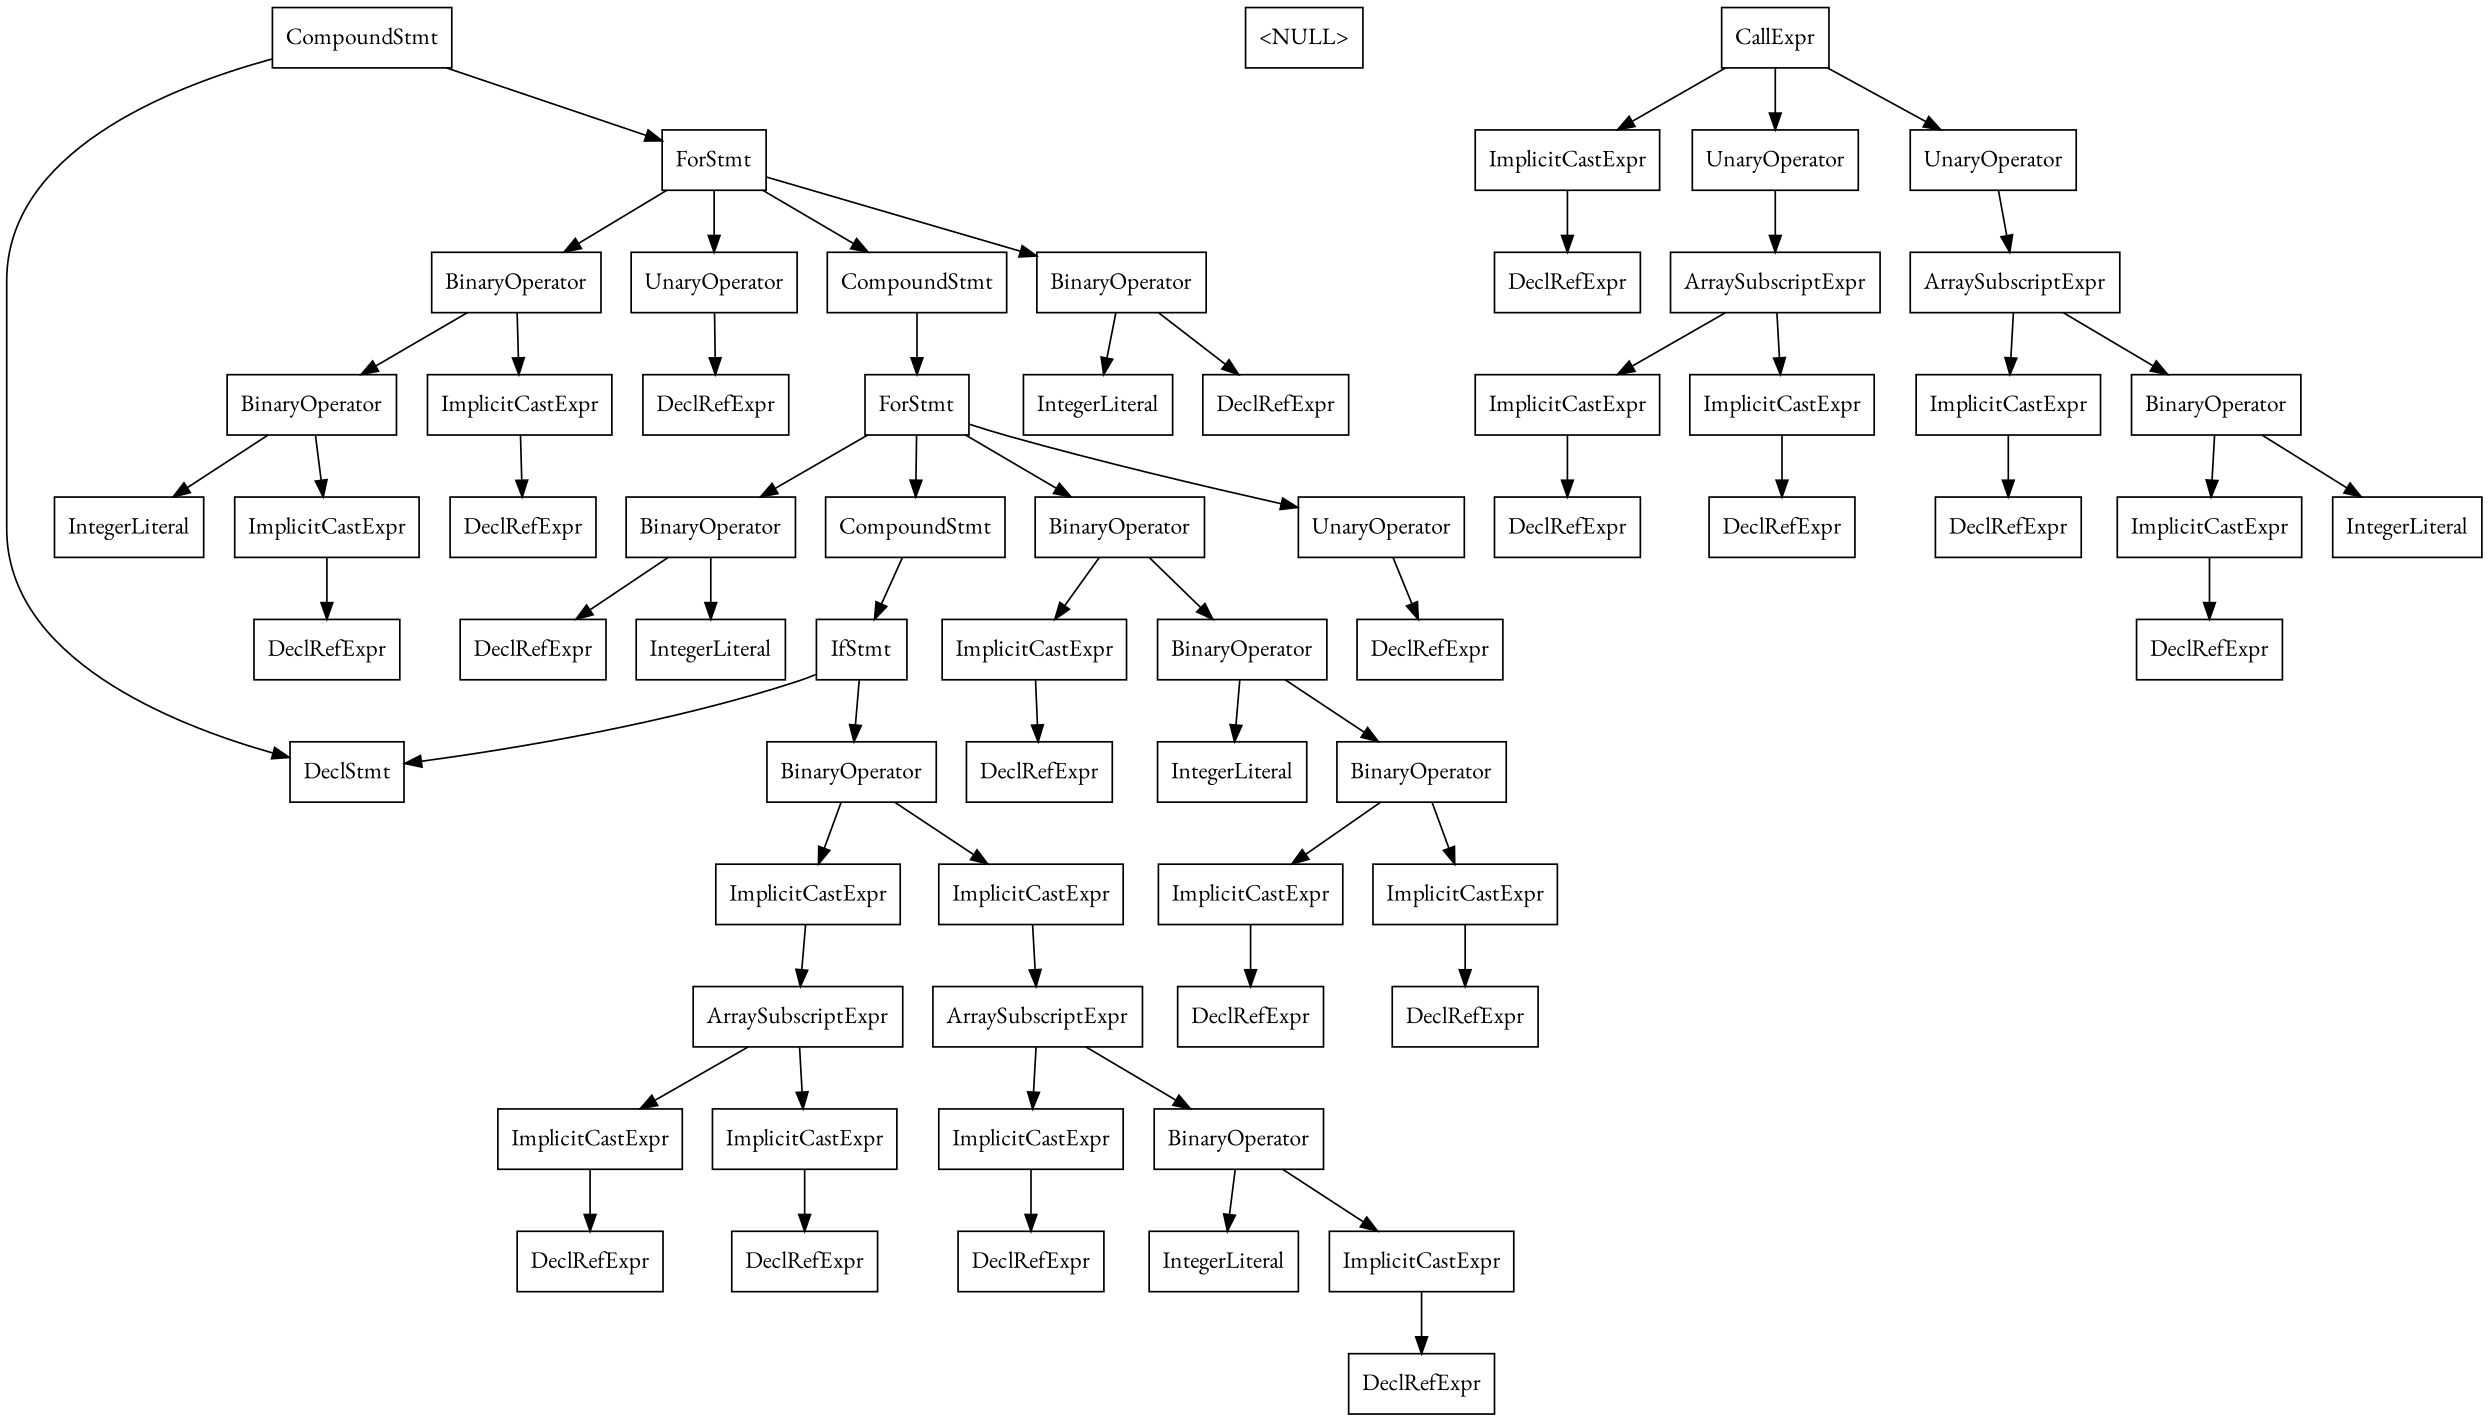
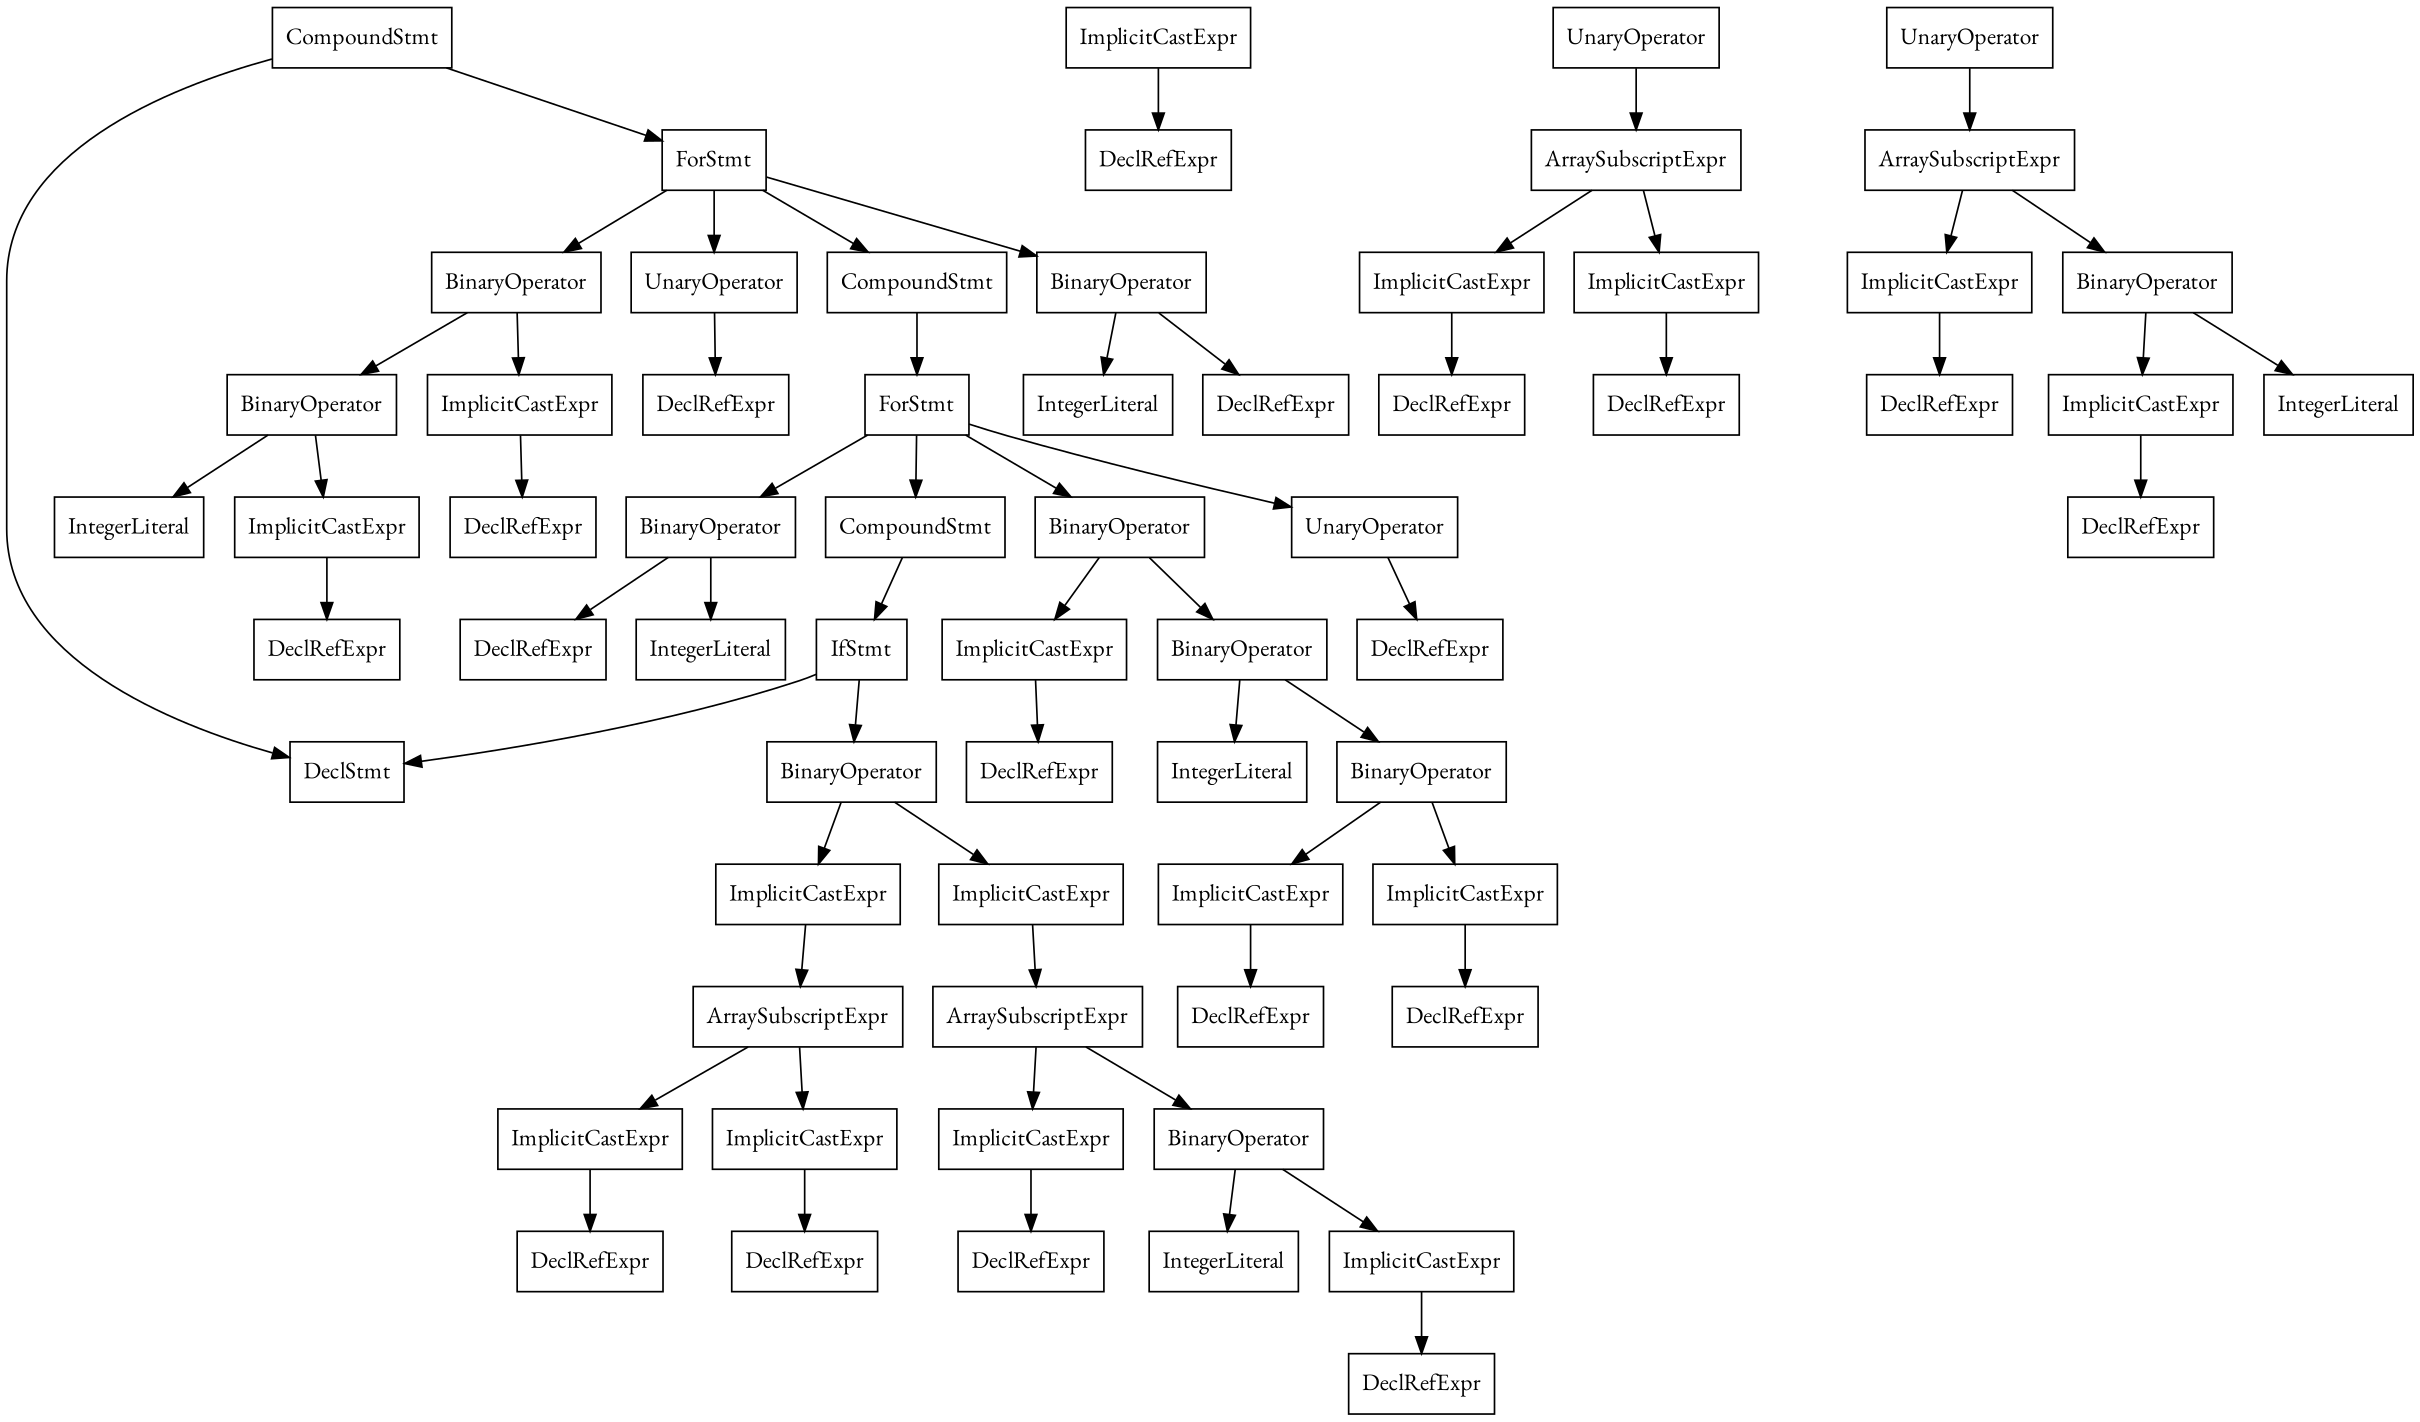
  digraph {
    fontname="EB Garamond"
    node [fontname="EB Garamond" shape=record]
    edge [fontname="EB Garamond"]
    n1 [label="{CompoundStmt}"]
    n2 [label="{DeclStmt}"]
    n3 [label="{ForStmt}"]
    n4 [label="{BinaryOperator}"]
    n5 [label="{BinaryOperator}"]
    n6 [label="{UnaryOperator}"]
    n7 [label="{CompoundStmt}"]
    n8 [label="{DeclRefExpr}"]
    n9 [label="{IntegerLiteral}"]
    n10 [label="{ImplicitCastExpr}"]
    n11 [label="{BinaryOperator}"]
    n12 [label="{DeclRefExpr}"]
    n13 [label="{ForStmt}"]
    n14 [label="{DeclRefExpr}"]
    n15 [label="{ImplicitCastExpr}"]
    n16 [label="{IntegerLiteral}"]
    n17 [label="{BinaryOperator}"]
    n18 [label="{BinaryOperator}"]
    n19 [label="{UnaryOperator}"]
    n20 [label="{CompoundStmt}"]
-   n21 [label="{\<NULL\>}"]
    n22 [label="{DeclRefExpr}"]
    n23 [label="{DeclRefExpr}"]
    n24 [label="{IntegerLiteral}"]
    n25 [label="{ImplicitCastExpr}"]
    n26 [label="{BinaryOperator}"]
    n27 [label="{DeclRefExpr}"]
    n28 [label="{IfStmt}"]
    n29 [label="{DeclRefExpr}"]
    n30 [label="{BinaryOperator}"]
    n31 [label="{IntegerLiteral}"]
    n32 [label="{BinaryOperator}"]
    n33 [label="{ImplicitCastExpr}"]
    n34 [label="{ImplicitCastExpr}"]
    n35 [label="{DeclRefExpr}"]
    n36 [label="{DeclRefExpr}"]
    n37 [label="{ImplicitCastExpr}"]
    n38 [label="{ImplicitCastExpr}"]
-   n39 [label="{CallExpr}"]
    n40 [label="{ImplicitCastExpr}"]
    n41 [label="{UnaryOperator}"]
    n42 [label="{UnaryOperator}"]
    n43 [label="{ArraySubscriptExpr}"]
    n44 [label="{ArraySubscriptExpr}"]
    n45 [label="{DeclRefExpr}"]
    n46 [label="{ArraySubscriptExpr}"]
    n47 [label="{ArraySubscriptExpr}"]
    n48 [label="{ImplicitCastExpr}"]
    n49 [label="{ImplicitCastExpr}"]
    n50 [label="{ImplicitCastExpr}"]
    n51 [label="{BinaryOperator}"]
    n52 [label="{DeclRefExpr}"]
    n53 [label="{DeclRefExpr}"]
    n54 [label="{DeclRefExpr}"]
    n55 [label="{ImplicitCastExpr}"]
    n56 [label="{IntegerLiteral}"]
    n57 [label="{DeclRefExpr}"]
    n58 [label="{ImplicitCastExpr}"]
    n59 [label="{ImplicitCastExpr}"]
    n60 [label="{ImplicitCastExpr}"]
    n61 [label="{BinaryOperator}"]
    n62 [label="{DeclRefExpr}"]
    n63 [label="{DeclRefExpr}"]
    n64 [label="{DeclRefExpr}"]
    n65 [label="{ImplicitCastExpr}"]
    n66 [label="{IntegerLiteral}"]
    n67 [label="{DeclRefExpr}"]
    n1 -> n2
    n1 -> n3
    n3 -> n4
    n3 -> n5
    n3 -> n6
    n3 -> n7
    n4 -> n8
    n4 -> n9
    n5 -> n10
    n5 -> n11
    n6 -> n12
    n7 -> n13
    n10 -> n14
    n11 -> n15
    n11 -> n16
    n13 -> n17
    n13 -> n18
    n13 -> n19
    n13 -> n20
    n15 -> n22
    n17 -> n23
    n17 -> n24
    n18 -> n25
    n18 -> n26
    n19 -> n27
    n20 -> n28
    n25 -> n29
    n26 -> n30
    n26 -> n31
    n28 -> n2
    n28 -> n32
    n30 -> n33
    n30 -> n34
    n32 -> n37
    n32 -> n38
    n33 -> n35
    n34 -> n36
    n37 -> n43
    n38 -> n44
-   n39 -> n40
-   n39 -> n41
-   n39 -> n42
    n40 -> n45
    n41 -> n46
    n42 -> n47
    n43 -> n48
    n43 -> n49
    n44 -> n50
    n44 -> n51
    n46 -> n58
    n46 -> n59
    n47 -> n60
    n47 -> n61
    n48 -> n52
    n49 -> n53
    n50 -> n54
    n51 -> n55
    n51 -> n56
    n55 -> n57
    n58 -> n62
    n59 -> n63
    n60 -> n64
    n61 -> n65
    n61 -> n66
    n65 -> n67
  }
